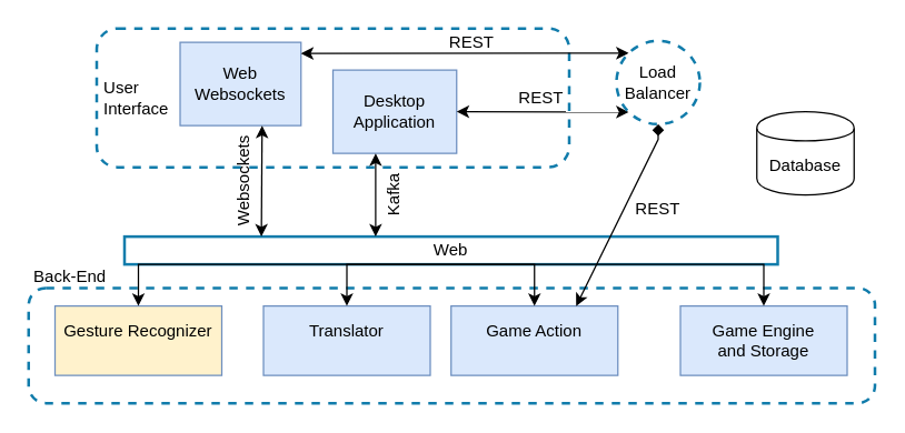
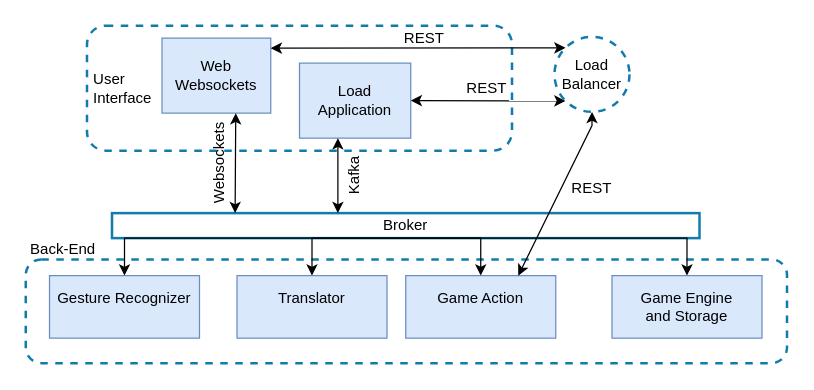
  <mxCell id="0" />
  <mxCell id="1" parent="0" />
- <mxCell id="2" value="Web" style="rounded=0;whiteSpace=wrap;html=1;strokeColor=#117CAB;strokeWidth=2;" vertex="1" parent="1"><mxGeometry x="89" y="170" width="470" height="20" as="geometry" /></mxCell>
+ <mxCell id="2" value="Broker" style="rounded=0;whiteSpace=wrap;html=1;strokeColor=#117CAB;strokeWidth=2;" vertex="1" parent="1"><mxGeometry x="89" y="170" width="470" height="20" as="geometry" /></mxCell>
  <mxCell id="3" value="&lt;div&gt;&lt;span&gt;&amp;nbsp;User&lt;/span&gt;&lt;/div&gt;&lt;div&gt;&lt;span&gt;&amp;nbsp;Interface&lt;/span&gt;&lt;/div&gt;" style="rounded=1;whiteSpace=wrap;html=1;strokeColor=#117CAB;fillColor=none;dashed=1;strokeWidth=2;align=left;" vertex="1" parent="1"><mxGeometry x="69" y="20" width="340" height="100" as="geometry" /></mxCell>
  <mxCell id="4" value="" style="rounded=1;whiteSpace=wrap;html=1;strokeColor=#117CAB;fillColor=none;dashed=1;strokeWidth=2;align=left;" vertex="1" parent="1"><mxGeometry x="20" y="207" width="609" height="83" as="geometry" /></mxCell>
  <mxCell id="5" value="Web&lt;br&gt;Websockets" style="rounded=0;whiteSpace=wrap;html=1;fillColor=#dae8fc;strokeColor=#6c8ebf;" vertex="1" parent="1"><mxGeometry x="129" y="30" width="87" height="60" as="geometry" /></mxCell>
- <mxCell id="6" value="Desktop&lt;br&gt;Application" style="rounded=0;whiteSpace=wrap;html=1;fillColor=#dae8fc;strokeColor=#6c8ebf;" vertex="1" parent="1"><mxGeometry x="239" y="50" width="89" height="60" as="geometry" /></mxCell>
+ <mxCell id="6" value="Load&lt;br&gt;Application" style="rounded=0;whiteSpace=wrap;html=1;fillColor=#dae8fc;strokeColor=#6c8ebf;" vertex="1" parent="1"><mxGeometry x="239" y="50" width="89" height="60" as="geometry" /></mxCell>
  <mxCell id="7" value="" style="endArrow=classic;startArrow=classic;html=1;strokeColor=#000000;exitX=1;exitY=0.25;exitDx=0;exitDy=0;entryX=0;entryY=0;entryDx=0;entryDy=0;" edge="1" parent="1" target="23"><mxGeometry width="50" height="50" relative="1" as="geometry"><mxPoint x="216" y="38" as="sourcePoint" /><mxPoint x="457.787" y="35.787" as="targetPoint" /></mxGeometry></mxCell>
  <mxCell id="8" value="" style="endArrow=classic;startArrow=classic;html=1;strokeColor=#000000;exitX=1;exitY=0.5;exitDx=0;exitDy=0;entryX=0;entryY=1;entryDx=0;entryDy=0;" edge="1" parent="1" source="6" target="23"><mxGeometry width="50" height="50" relative="1" as="geometry"><mxPoint x="324" y="170" as="sourcePoint" /><mxPoint x="324" y="110" as="targetPoint" /></mxGeometry></mxCell>
  <mxCell id="9" value="REST" style="text;html=1;strokeColor=none;fillColor=none;align=center;verticalAlign=middle;whiteSpace=wrap;rounded=0;rotation=0;" vertex="1" parent="1"><mxGeometry x="319" y="20" width="40" height="20" as="geometry" /></mxCell>
  <mxCell id="10" value="" style="endArrow=classic;startArrow=classic;html=1;strokeColor=#000000;exitX=0.25;exitY=0;exitDx=0;exitDy=0;entryX=0.5;entryY=1;entryDx=0;entryDy=0;" edge="1" parent="1"><mxGeometry width="50" height="50" relative="1" as="geometry"><mxPoint x="187.5" y="170" as="sourcePoint" /><mxPoint x="188" y="90" as="targetPoint" /></mxGeometry></mxCell>
  <mxCell id="11" value="Websockets" style="text;html=1;strokeColor=none;fillColor=none;align=center;verticalAlign=middle;whiteSpace=wrap;rounded=0;rotation=-90;" vertex="1" parent="1"><mxGeometry x="155" y="120" width="40" height="20" as="geometry" /></mxCell>
- <mxCell id="12" value="Database" style="shape=cylinder;whiteSpace=wrap;html=1;boundedLbl=1;backgroundOutline=1;" vertex="1" parent="1"><mxGeometry x="544" y="80" width="70" height="60" as="geometry" /></mxCell>
- <mxCell id="13" value="Gesture Recognizer&lt;br&gt;&lt;br&gt;" style="rounded=0;whiteSpace=wrap;html=1;fillColor=#fff2cc;strokeColor=#6c8ebf;" vertex="1" parent="1"><mxGeometry x="39" y="220" width="120" height="50" as="geometry" /></mxCell>
+ <mxCell id="13" value="Gesture Recognizer&lt;br&gt;&lt;br&gt;" style="rounded=0;whiteSpace=wrap;html=1;fillColor=#dae8fc;strokeColor=#6c8ebf;" vertex="1" parent="1"><mxGeometry x="39" y="220" width="120" height="50" as="geometry" /></mxCell>
  <mxCell id="14" value="Translator&lt;br&gt;&lt;br&gt;" style="rounded=0;whiteSpace=wrap;html=1;fillColor=#dae8fc;strokeColor=#6c8ebf;" vertex="1" parent="1"><mxGeometry x="189" y="220" width="120" height="50" as="geometry" /></mxCell>
  <mxCell id="15" value="Game Action&lt;br&gt;&lt;br&gt;" style="rounded=0;whiteSpace=wrap;html=1;fillColor=#dae8fc;strokeColor=#6c8ebf;" vertex="1" parent="1"><mxGeometry x="324" y="220" width="120" height="50" as="geometry" /></mxCell>
  <mxCell id="16" value="Game Engine&lt;br&gt;and Storage&lt;br&gt;" style="rounded=0;whiteSpace=wrap;html=1;fillColor=#dae8fc;strokeColor=#6c8ebf;" vertex="1" parent="1"><mxGeometry x="489" y="220" width="120" height="50" as="geometry" /></mxCell>
  <mxCell id="17" value="" style="endArrow=classic;startArrow=classic;html=1;strokeColor=#000000;exitX=0.5;exitY=0;exitDx=0;exitDy=0;entryX=0.5;entryY=1;entryDx=0;entryDy=0;" edge="1" parent="1"><mxGeometry width="50" height="50" relative="1" as="geometry"><mxPoint x="269.71" y="170" as="sourcePoint" /><mxPoint x="269.71" y="110" as="targetPoint" /></mxGeometry></mxCell>
  <mxCell id="18" value="REST" style="text;html=1;strokeColor=none;fillColor=none;align=center;verticalAlign=middle;whiteSpace=wrap;rounded=0;rotation=0;" vertex="1" parent="1"><mxGeometry x="369" y="60" width="40" height="20" as="geometry" /></mxCell>
  <mxCell id="19" value="Kafka" style="text;html=1;strokeColor=none;fillColor=none;align=center;verticalAlign=middle;whiteSpace=wrap;rounded=0;rotation=-90;" vertex="1" parent="1"><mxGeometry x="263" y="130" width="40" height="20" as="geometry" /></mxCell>
  <mxCell id="20" value="Back-End" style="text;html=1;strokeColor=none;fillColor=none;align=center;verticalAlign=middle;whiteSpace=wrap;rounded=0;rotation=0;" vertex="1" parent="1"><mxGeometry x="20" y="189" width="60" height="20" as="geometry" /></mxCell>
  <mxCell id="21" value="" style="endArrow=classic;startArrow=classic;html=1;strokeColor=#000000;edgeStyle=orthogonalEdgeStyle;rounded=0;" edge="1" parent="1"><mxGeometry width="50" height="50" relative="1" as="geometry"><mxPoint x="249" y="220" as="sourcePoint" /><mxPoint x="549" y="220" as="targetPoint" /><Array as="points"><mxPoint x="249" y="190" /><mxPoint x="549" y="190" /><mxPoint x="549" y="220" /></Array></mxGeometry></mxCell>
  <mxCell id="22" value="" style="endArrow=classic;startArrow=classic;html=1;strokeColor=#000000;entryX=0.5;entryY=0;entryDx=0;entryDy=0;edgeStyle=orthogonalEdgeStyle;rounded=0;" edge="1" parent="1" target="15"><mxGeometry width="50" height="50" relative="1" as="geometry"><mxPoint x="99" y="220" as="sourcePoint" /><mxPoint x="269" y="283" as="targetPoint" /><Array as="points"><mxPoint x="99" y="220" /><mxPoint x="99" y="190" /><mxPoint x="399" y="190" /></Array></mxGeometry></mxCell>
  <mxCell id="23" value="&lt;span&gt;Load&lt;/span&gt;&lt;br&gt;&lt;span&gt;Balancer&lt;/span&gt;" style="ellipse;whiteSpace=wrap;html=1;aspect=fixed;strokeWidth=2;strokeColor=#117CAB;dashed=1;" vertex="1" parent="1"><mxGeometry x="443" y="29" width="60" height="60" as="geometry" /></mxCell>
- <mxCell id="24" value="" style="endArrow=diamond;startArrow=classic;html=1;strokeColor=#000000;entryX=0.5;entryY=1;entryDx=0;entryDy=0;exitX=0.75;exitY=0;exitDx=0;exitDy=0;rounded=0;" edge="1" parent="1" source="15" target="23"><mxGeometry width="50" height="50" relative="1" as="geometry"><mxPoint x="409" y="170" as="sourcePoint" /><mxPoint x="459" y="120" as="targetPoint" /><Array as="points"><mxPoint x="473" y="100" /></Array></mxGeometry></mxCell>
+ <mxCell id="24" value="" style="endArrow=classic;startArrow=classic;html=1;strokeColor=#000000;entryX=0.5;entryY=1;entryDx=0;entryDy=0;exitX=0.75;exitY=0;exitDx=0;exitDy=0;rounded=0;" edge="1" parent="1" source="15" target="23"><mxGeometry width="50" height="50" relative="1" as="geometry"><mxPoint x="409" y="170" as="sourcePoint" /><mxPoint x="459" y="120" as="targetPoint" /><Array as="points"><mxPoint x="473" y="100" /></Array></mxGeometry></mxCell>
  <mxCell id="25" value="REST" style="text;html=1;strokeColor=none;fillColor=none;align=center;verticalAlign=middle;whiteSpace=wrap;rounded=0;rotation=0;" vertex="1" parent="1"><mxGeometry x="453" y="140" width="40" height="20" as="geometry" /></mxCell>
